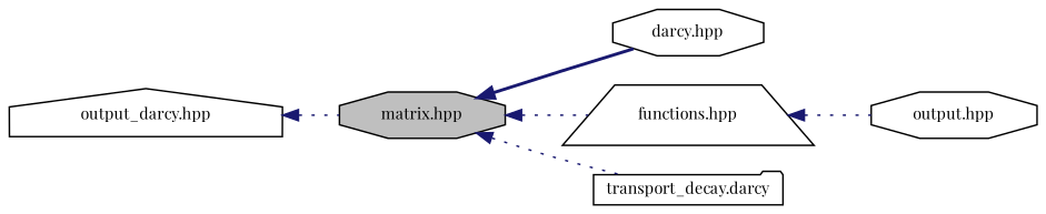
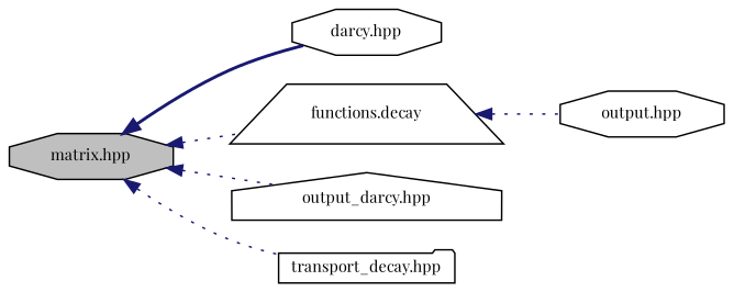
  digraph {
    fontname="Playfair Display"
    rankdir=LR
    node [color=black fillcolor=white fontname="Playfair Display" fontsize=10 shape=octagon style=filled]
    edge [color=midnightblue dir=back fontname="Playfair Display" fontsize=10 labelfontname=Helvetica labelfontsize=10 style=dotted]
    n1 [fillcolor=grey75 fontcolor=black height=0.2 label="matrix.hpp" width=0.4]
    n2 [height=0.2 label="darcy.hpp" width=0.4]
-   n3 [height=0.2 label="functions.hpp" shape=trapezium width=0.4]
+   n3 [height=0.2 label="functions.decay" shape=trapezium width=0.4]
    n4 [height=0.2 label="output_darcy.hpp" shape=house width=0.4]
-   n5 [height=0.2 label="transport_decay.darcy" shape=folder width=0.4]
+   n5 [height=0.2 label="transport_decay.hpp" shape=folder width=0.4]
    n6 [height=0.2 label="output.hpp" width=0.4]
    n1 -> n2 [style=bold]
    n1 -> n3
-   n4 -> n1
+   n1 -> n4
    n1 -> n5
    n3 -> n6
  }
